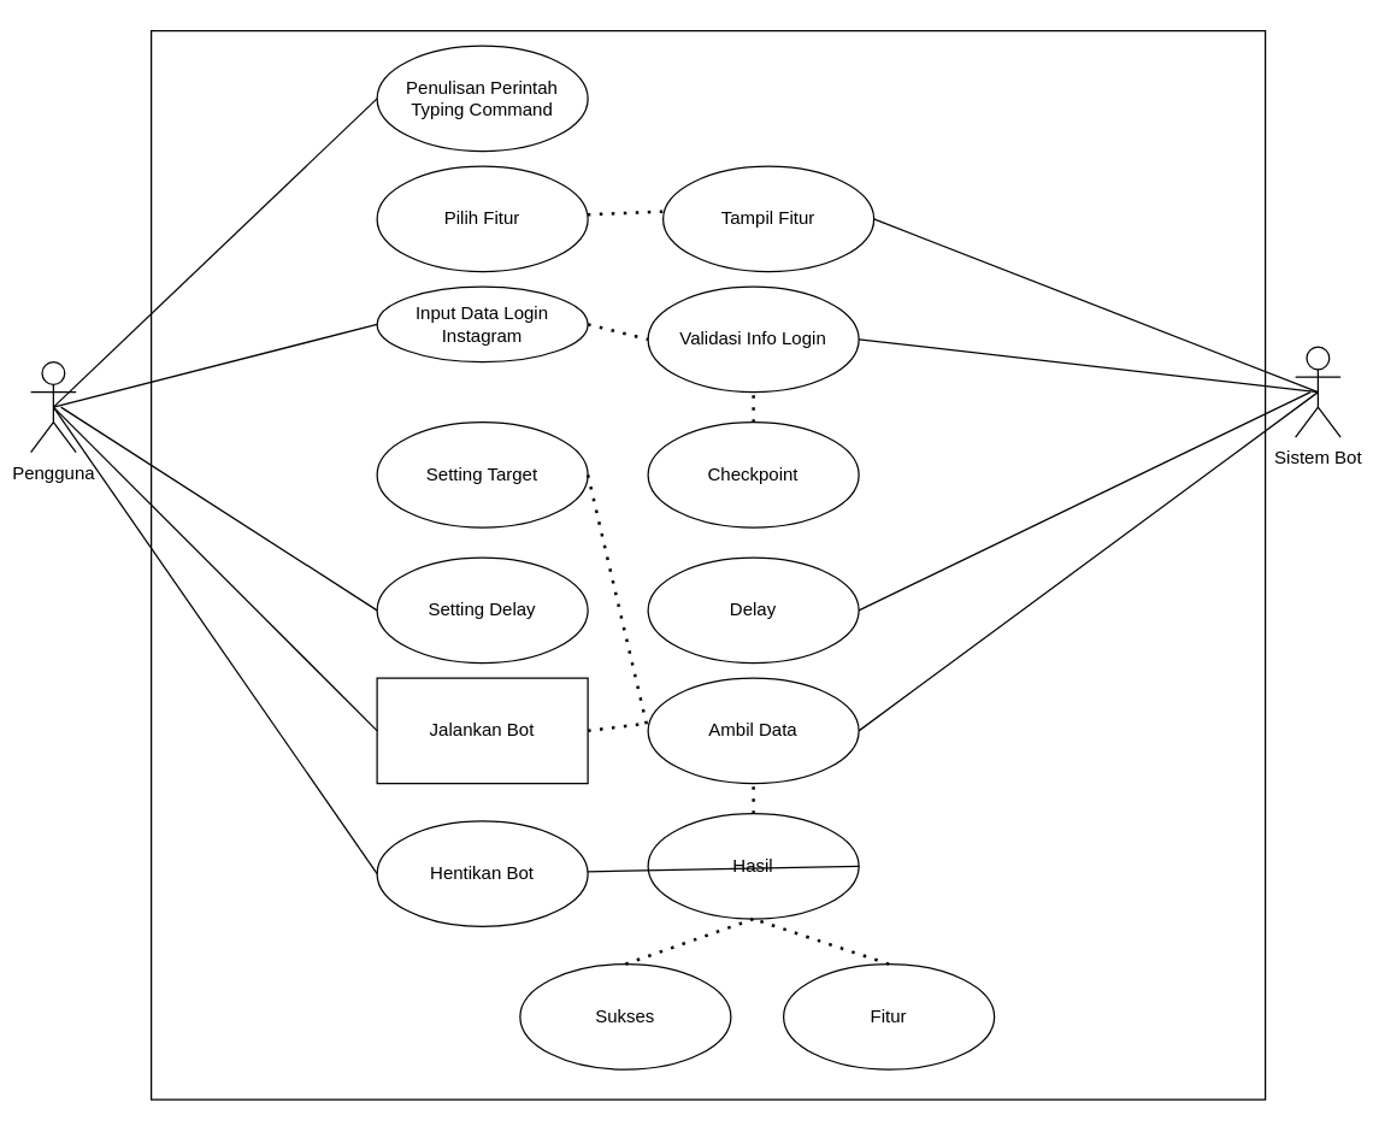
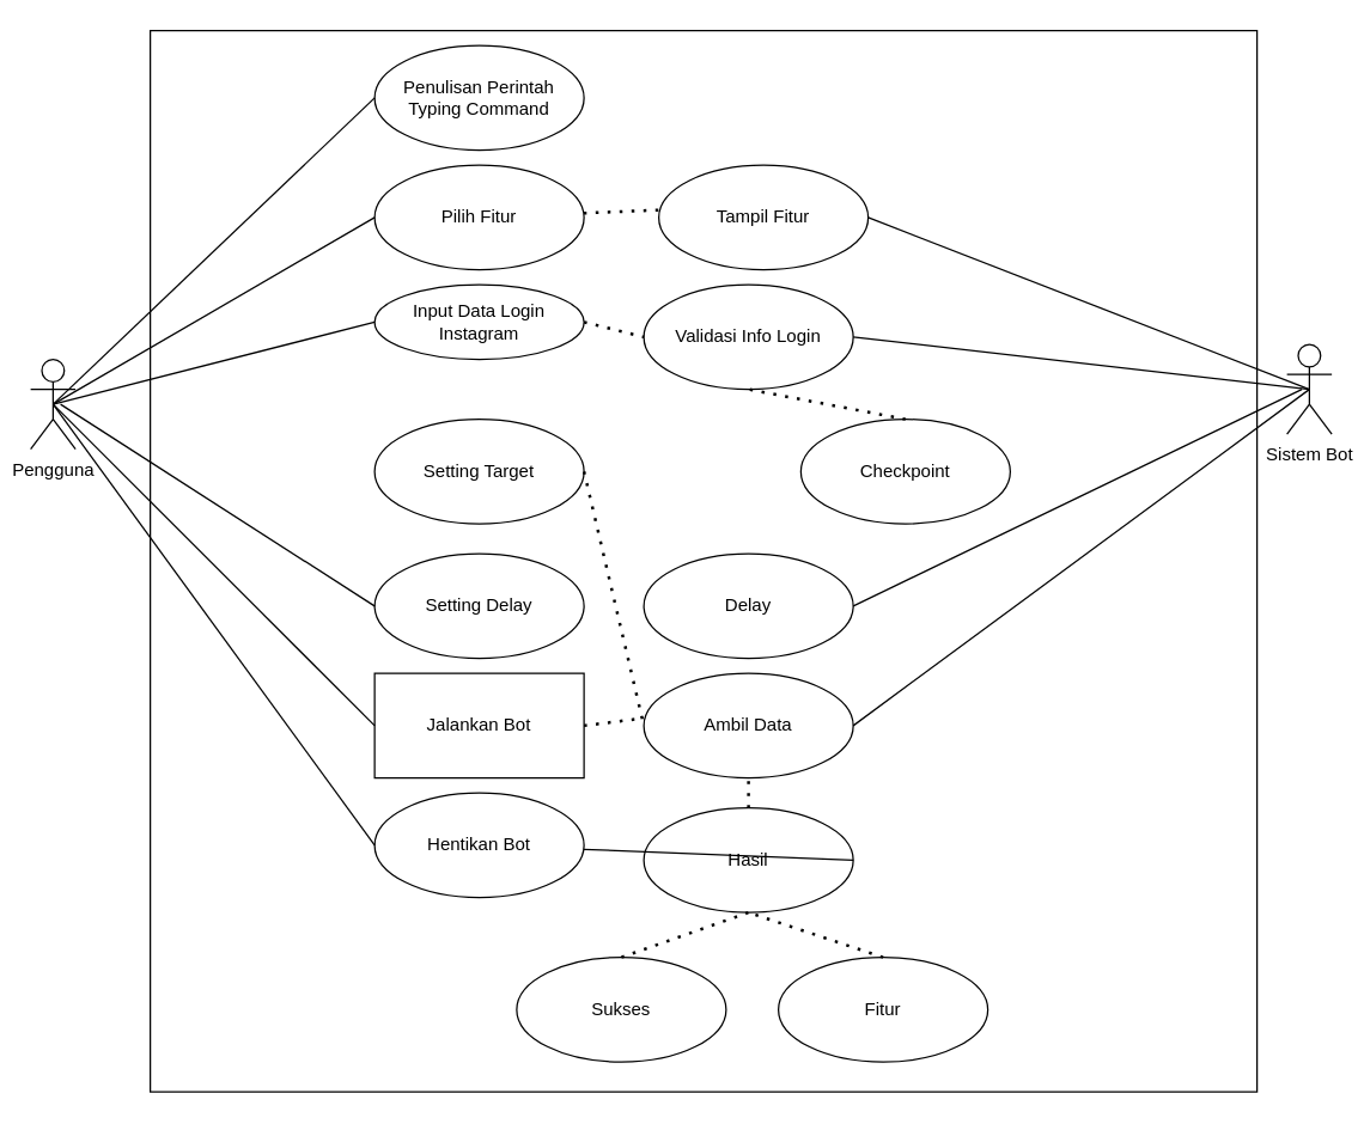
  <mxCell id="0" />
  <mxCell id="1" parent="0" />
  <mxCell id="2" value="" style="rounded=0;whiteSpace=wrap;html=1;" vertex="1" parent="1"><mxGeometry x="100" y="20" width="740" height="710" as="geometry" /></mxCell>
  <mxCell id="3" value="Penulisan Perintah&lt;br&gt;Typing Command" style="ellipse;whiteSpace=wrap;html=1;" vertex="1" parent="1"><mxGeometry x="250" y="30" width="140" height="70" as="geometry" /></mxCell>
  <mxCell id="4" value="Pilih Fitur" style="ellipse;whiteSpace=wrap;html=1;" vertex="1" parent="1"><mxGeometry x="250" y="110" width="140" height="70" as="geometry" /></mxCell>
  <mxCell id="5" value="Input Data Login Instagram" style="ellipse;whiteSpace=wrap;html=1;" vertex="1" parent="1"><mxGeometry x="250" y="190" width="140" height="50" as="geometry" /></mxCell>
  <mxCell id="6" value="Setting Target" style="ellipse;whiteSpace=wrap;html=1;" vertex="1" parent="1"><mxGeometry x="250" y="280" width="140" height="70" as="geometry" /></mxCell>
  <mxCell id="7" value="Setting Delay" style="ellipse;whiteSpace=wrap;html=1;" vertex="1" parent="1"><mxGeometry x="250" y="370" width="140" height="70" as="geometry" /></mxCell>
  <mxCell id="8" value="Jalankan Bot" style="whiteSpace=wrap;html=1;rounded=0;" vertex="1" parent="1"><mxGeometry x="250" y="450" width="140" height="70" as="geometry" /></mxCell>
  <mxCell id="9" value="Pengguna" style="shape=umlActor;verticalLabelPosition=bottom;verticalAlign=top;html=1;" vertex="1" parent="1"><mxGeometry x="20" y="240" width="30" height="60" as="geometry" /></mxCell>
  <mxCell id="10" value="Validasi Info Login" style="ellipse;whiteSpace=wrap;html=1;" vertex="1" parent="1"><mxGeometry x="430" y="190" width="140" height="70" as="geometry" /></mxCell>
- <mxCell id="11" value="Checkpoint" style="ellipse;whiteSpace=wrap;html=1;" vertex="1" parent="1"><mxGeometry x="430" y="280" width="140" height="70" as="geometry" /></mxCell>
+ <mxCell id="11" value="Checkpoint" style="ellipse;whiteSpace=wrap;html=1;" vertex="1" parent="1"><mxGeometry x="535" y="280" width="140" height="70" as="geometry" /></mxCell>
  <mxCell id="12" value="Ambil Data" style="ellipse;whiteSpace=wrap;html=1;" vertex="1" parent="1"><mxGeometry x="430" y="450" width="140" height="70" as="geometry" /></mxCell>
  <mxCell id="13" value="Sukses" style="ellipse;whiteSpace=wrap;html=1;" vertex="1" parent="1"><mxGeometry x="345" y="640" width="140" height="70" as="geometry" /></mxCell>
  <mxCell id="14" value="Fitur" style="ellipse;whiteSpace=wrap;html=1;" vertex="1" parent="1"><mxGeometry x="520" y="640" width="140" height="70" as="geometry" /></mxCell>
- <mxCell id="15" value="Hentikan Bot" style="ellipse;whiteSpace=wrap;html=1;" vertex="1" parent="1"><mxGeometry x="250" y="545" width="140" height="70" as="geometry" /></mxCell>
+ <mxCell id="15" value="Hentikan Bot" style="ellipse;whiteSpace=wrap;html=1;" vertex="1" parent="1"><mxGeometry x="250" y="530" width="140" height="70" as="geometry" /></mxCell>
  <mxCell id="16" value="" style="endArrow=none;html=1;rounded=0;exitX=0.5;exitY=0.5;exitDx=0;exitDy=0;exitPerimeter=0;entryX=0;entryY=0.5;entryDx=0;entryDy=0;" edge="1" parent="1" source="9" target="3"><mxGeometry width="50" height="50" relative="1" as="geometry"><mxPoint x="200" y="340" as="sourcePoint" /><mxPoint x="250" y="290" as="targetPoint" /></mxGeometry></mxCell>
+ <mxCell id="17" value="" style="endArrow=none;html=1;rounded=0;exitX=0.5;exitY=0.5;exitDx=0;exitDy=0;exitPerimeter=0;entryX=0;entryY=0.5;entryDx=0;entryDy=0;" edge="1" parent="1" source="9" target="4"><mxGeometry width="50" height="50" relative="1" as="geometry"><mxPoint x="200" y="340" as="sourcePoint" /><mxPoint x="250" y="290" as="targetPoint" /></mxGeometry></mxCell>
  <mxCell id="18" value="" style="endArrow=none;html=1;rounded=0;exitX=0.5;exitY=0.5;exitDx=0;exitDy=0;exitPerimeter=0;entryX=0;entryY=0.5;entryDx=0;entryDy=0;" edge="1" parent="1" source="9" target="5"><mxGeometry width="50" height="50" relative="1" as="geometry"><mxPoint x="200" y="340" as="sourcePoint" /><mxPoint x="250" y="290" as="targetPoint" /></mxGeometry></mxCell>
  <mxCell id="19" value="" style="endArrow=none;html=1;rounded=0;entryX=0;entryY=0.5;entryDx=0;entryDy=0;" edge="1" parent="1" target="7"><mxGeometry width="50" height="50" relative="1" as="geometry"><mxPoint x="40" y="270" as="sourcePoint" /><mxPoint x="250" y="290" as="targetPoint" /></mxGeometry></mxCell>
  <mxCell id="20" value="" style="endArrow=none;html=1;rounded=0;exitX=0.5;exitY=0.5;exitDx=0;exitDy=0;exitPerimeter=0;entryX=0;entryY=0.5;entryDx=0;entryDy=0;" edge="1" parent="1" source="9" target="8"><mxGeometry width="50" height="50" relative="1" as="geometry"><mxPoint x="200" y="340" as="sourcePoint" /><mxPoint x="250" y="290" as="targetPoint" /></mxGeometry></mxCell>
  <mxCell id="21" value="" style="endArrow=none;html=1;rounded=0;exitX=0.5;exitY=0.5;exitDx=0;exitDy=0;exitPerimeter=0;entryX=0;entryY=0.5;entryDx=0;entryDy=0;" edge="1" parent="1" source="9" target="15"><mxGeometry width="50" height="50" relative="1" as="geometry"><mxPoint x="200" y="340" as="sourcePoint" /><mxPoint x="250" y="290" as="targetPoint" /></mxGeometry></mxCell>
  <mxCell id="22" value="" style="endArrow=none;dashed=1;html=1;dashPattern=1 3;strokeWidth=2;rounded=0;entryX=0;entryY=0.5;entryDx=0;entryDy=0;exitX=1;exitY=0.5;exitDx=0;exitDy=0;" edge="1" parent="1" source="5" target="10"><mxGeometry width="50" height="50" relative="1" as="geometry"><mxPoint x="200" y="340" as="sourcePoint" /><mxPoint x="250" y="290" as="targetPoint" /></mxGeometry></mxCell>
  <mxCell id="23" value="" style="endArrow=none;dashed=1;html=1;dashPattern=1 3;strokeWidth=2;rounded=0;entryX=0.5;entryY=1;entryDx=0;entryDy=0;exitX=0.5;exitY=0;exitDx=0;exitDy=0;" edge="1" parent="1" source="11" target="10"><mxGeometry width="50" height="50" relative="1" as="geometry"><mxPoint x="200" y="340" as="sourcePoint" /><mxPoint x="250" y="290" as="targetPoint" /></mxGeometry></mxCell>
  <mxCell id="24" value="Sistem Bot" style="shape=umlActor;verticalLabelPosition=bottom;verticalAlign=top;html=1;outlineConnect=0;" vertex="1" parent="1"><mxGeometry x="860" y="230" width="30" height="60" as="geometry" /></mxCell>
  <mxCell id="25" value="" style="endArrow=none;html=1;rounded=0;entryX=1;entryY=0.5;entryDx=0;entryDy=0;exitX=0.5;exitY=0.5;exitDx=0;exitDy=0;exitPerimeter=0;" edge="1" parent="1" source="24" target="10"><mxGeometry width="50" height="50" relative="1" as="geometry"><mxPoint x="320" y="400" as="sourcePoint" /><mxPoint x="370" y="350" as="targetPoint" /></mxGeometry></mxCell>
  <mxCell id="26" value="Tampil Fitur" style="ellipse;whiteSpace=wrap;html=1;" vertex="1" parent="1"><mxGeometry x="440" y="110" width="140" height="70" as="geometry" /></mxCell>
  <mxCell id="27" value="" style="endArrow=none;html=1;rounded=0;entryX=0.5;entryY=0.5;entryDx=0;entryDy=0;entryPerimeter=0;exitX=1;exitY=0.5;exitDx=0;exitDy=0;" edge="1" parent="1" source="26" target="24"><mxGeometry width="50" height="50" relative="1" as="geometry"><mxPoint x="320" y="400" as="sourcePoint" /><mxPoint x="370" y="350" as="targetPoint" /></mxGeometry></mxCell>
  <mxCell id="28" value="Delay" style="ellipse;whiteSpace=wrap;html=1;" vertex="1" parent="1"><mxGeometry x="430" y="370" width="140" height="70" as="geometry" /></mxCell>
  <mxCell id="29" value="Hasil" style="ellipse;whiteSpace=wrap;html=1;" vertex="1" parent="1"><mxGeometry x="430" y="540" width="140" height="70" as="geometry" /></mxCell>
  <mxCell id="30" value="" style="endArrow=none;html=1;rounded=0;exitX=1;exitY=0.5;exitDx=0;exitDy=0;" edge="1" parent="1" source="28"><mxGeometry width="50" height="50" relative="1" as="geometry"><mxPoint x="320" y="400" as="sourcePoint" /><mxPoint x="870" y="260" as="targetPoint" /></mxGeometry></mxCell>
  <mxCell id="31" value="" style="endArrow=none;html=1;rounded=0;entryX=0.5;entryY=0.5;entryDx=0;entryDy=0;entryPerimeter=0;exitX=1;exitY=0.5;exitDx=0;exitDy=0;" edge="1" parent="1" source="12" target="24"><mxGeometry width="50" height="50" relative="1" as="geometry"><mxPoint x="320" y="400" as="sourcePoint" /><mxPoint x="370" y="350" as="targetPoint" /></mxGeometry></mxCell>
  <mxCell id="32" value="" style="endArrow=none;html=1;rounded=0;exitX=1;exitY=0.5;exitDx=0;exitDy=0;" edge="1" parent="1" source="29" target="15"><mxGeometry width="50" height="50" relative="1" as="geometry"><mxPoint x="320" y="400" as="sourcePoint" /><mxPoint x="370" y="350" as="targetPoint" /></mxGeometry></mxCell>
  <mxCell id="33" value="" style="endArrow=none;dashed=1;html=1;dashPattern=1 3;strokeWidth=2;rounded=0;" edge="1" parent="1" source="4"><mxGeometry width="50" height="50" relative="1" as="geometry"><mxPoint x="390" y="195" as="sourcePoint" /><mxPoint x="440" y="140" as="targetPoint" /></mxGeometry></mxCell>
  <mxCell id="34" value="" style="endArrow=none;dashed=1;html=1;dashPattern=1 3;strokeWidth=2;rounded=0;exitX=1;exitY=0.5;exitDx=0;exitDy=0;entryX=0;entryY=0.5;entryDx=0;entryDy=0;" edge="1" parent="1" source="6" target="12"><mxGeometry width="50" height="50" relative="1" as="geometry"><mxPoint x="320" y="400" as="sourcePoint" /><mxPoint x="370" y="350" as="targetPoint" /></mxGeometry></mxCell>
  <mxCell id="35" value="" style="endArrow=none;dashed=1;html=1;dashPattern=1 3;strokeWidth=2;rounded=0;exitX=1;exitY=0.5;exitDx=0;exitDy=0;" edge="1" parent="1" source="8"><mxGeometry width="50" height="50" relative="1" as="geometry"><mxPoint x="320" y="400" as="sourcePoint" /><mxPoint x="430" y="480" as="targetPoint" /></mxGeometry></mxCell>
  <mxCell id="36" value="" style="endArrow=none;dashed=1;html=1;dashPattern=1 3;strokeWidth=2;rounded=0;entryX=0.5;entryY=1;entryDx=0;entryDy=0;exitX=0.5;exitY=0;exitDx=0;exitDy=0;" edge="1" parent="1" source="29" target="12"><mxGeometry width="50" height="50" relative="1" as="geometry"><mxPoint x="320" y="500" as="sourcePoint" /><mxPoint x="370" y="450" as="targetPoint" /></mxGeometry></mxCell>
  <mxCell id="37" value="" style="endArrow=none;dashed=1;html=1;dashPattern=1 3;strokeWidth=2;rounded=0;entryX=0.5;entryY=1;entryDx=0;entryDy=0;exitX=0.5;exitY=0;exitDx=0;exitDy=0;" edge="1" parent="1" source="13" target="29"><mxGeometry width="50" height="50" relative="1" as="geometry"><mxPoint x="320" y="500" as="sourcePoint" /><mxPoint x="370" y="450" as="targetPoint" /></mxGeometry></mxCell>
  <mxCell id="38" value="" style="endArrow=none;dashed=1;html=1;dashPattern=1 3;strokeWidth=2;rounded=0;entryX=0.5;entryY=1;entryDx=0;entryDy=0;exitX=0.5;exitY=0;exitDx=0;exitDy=0;" edge="1" parent="1" source="14" target="29"><mxGeometry width="50" height="50" relative="1" as="geometry"><mxPoint x="320" y="500" as="sourcePoint" /><mxPoint x="370" y="450" as="targetPoint" /></mxGeometry></mxCell>
